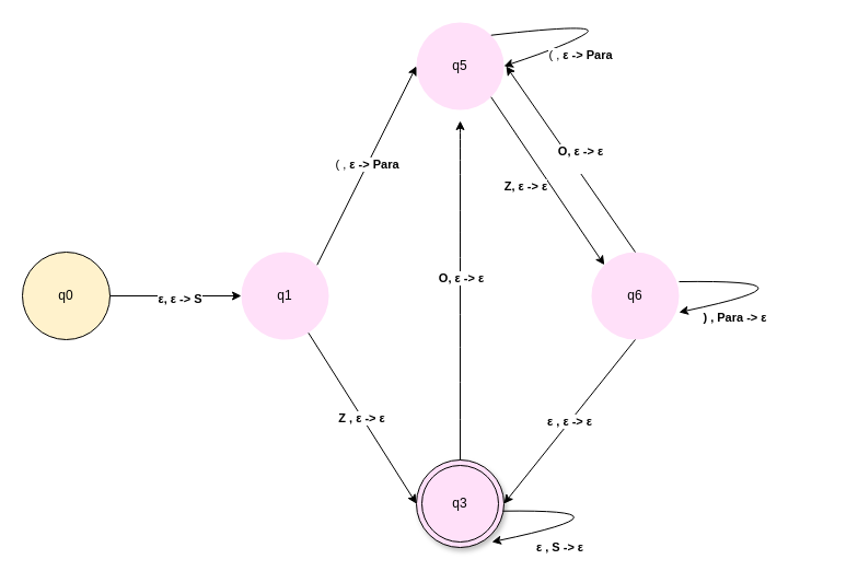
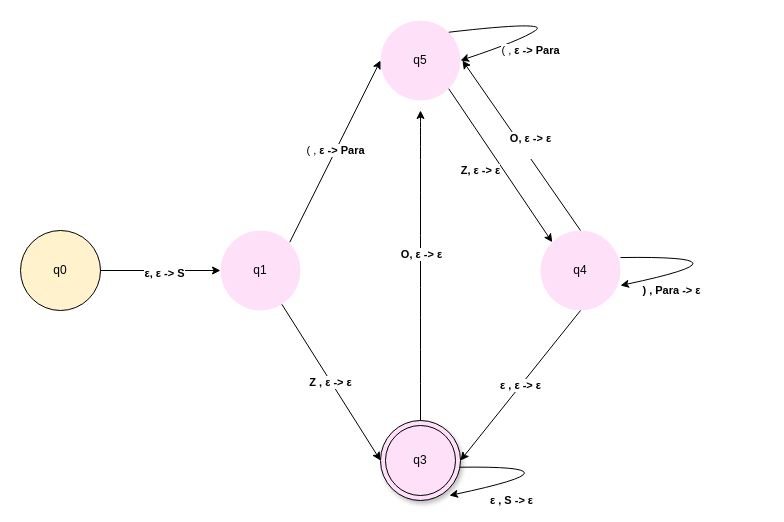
  <mxCell id="0" />
  <mxCell id="1" parent="0" />
  <mxCell id="2" value="q0" style="ellipse;whiteSpace=wrap;html=1;aspect=fixed;fillColor=#fff2cc;" vertex="1" parent="1"><mxGeometry x="20" y="230" width="80" height="80" as="geometry" /></mxCell>
  <mxCell id="3" value="q1" style="ellipse;whiteSpace=wrap;html=1;aspect=fixed;fillColor=#FFE0F9;strokeColor=none;" vertex="1" parent="1"><mxGeometry x="220" y="230" width="80" height="80" as="geometry" /></mxCell>
  <mxCell id="4" value="q5" style="ellipse;whiteSpace=wrap;html=1;aspect=fixed;fillColor=#FFE0F9;shadow=0;strokeColor=none;" vertex="1" parent="1"><mxGeometry x="380" y="20" width="80" height="80" as="geometry" /></mxCell>
  <mxCell id="5" value="q3" style="ellipse;whiteSpace=wrap;html=1;aspect=fixed;fillColor=#FFE0F9;shadow=1;sketch=0;" vertex="1" parent="1"><mxGeometry x="380" y="420" width="80" height="80" as="geometry" /></mxCell>
- <mxCell id="6" value="q6" style="ellipse;whiteSpace=wrap;html=1;aspect=fixed;strokeColor=none;fillColor=#FFE0F9;" vertex="1" parent="1"><mxGeometry x="540" y="230" width="80" height="80" as="geometry" /></mxCell>
+ <mxCell id="6" value="q4" style="ellipse;whiteSpace=wrap;html=1;aspect=fixed;strokeColor=none;fillColor=#FFE0F9;" vertex="1" parent="1"><mxGeometry x="540" y="230" width="80" height="80" as="geometry" /></mxCell>
  <mxCell id="7" value="" style="endArrow=classic;html=1;exitX=1;exitY=0.5;exitDx=0;exitDy=0;entryX=0;entryY=0.5;entryDx=0;entryDy=0;" edge="1" parent="1" source="2" target="3"><mxGeometry width="50" height="50" relative="1" as="geometry"><mxPoint x="280" y="280" as="sourcePoint" /><mxPoint x="330" y="230" as="targetPoint" /></mxGeometry></mxCell>
  <mxCell id="8" value="&lt;b&gt;&lt;span title=&quot;Greek-language text&quot; lang=&quot;el&quot;&gt;ε, &lt;/span&gt;&lt;/b&gt;&lt;b&gt;&lt;span title=&quot;Greek-language text&quot; lang=&quot;el&quot;&gt;&lt;b&gt;&lt;span title=&quot;Greek-language text&quot; lang=&quot;el&quot;&gt;ε -&amp;gt; S&lt;br&gt;&lt;/span&gt;&lt;/b&gt;&lt;/span&gt;&lt;/b&gt;" style="edgeLabel;html=1;align=center;verticalAlign=middle;resizable=0;points=[];" vertex="1" connectable="0" parent="7"><mxGeometry x="0.05" y="-2" relative="1" as="geometry"><mxPoint as="offset" /></mxGeometry></mxCell>
  <mxCell id="9" value="( , &lt;b&gt;&lt;span title=&quot;Greek-language text&quot; lang=&quot;el&quot;&gt;ε -&amp;gt; Para&lt;/span&gt;&lt;/b&gt;" style="endArrow=classic;html=1;exitX=1;exitY=0;exitDx=0;exitDy=0;entryX=0;entryY=0.5;entryDx=0;entryDy=0;entryPerimeter=0;" edge="1" parent="1" target="4"><mxGeometry width="50" height="50" relative="1" as="geometry"><mxPoint x="289.284" y="241.716" as="sourcePoint" /><mxPoint x="381" y="70" as="targetPoint" /></mxGeometry></mxCell>
  <mxCell id="10" value="&lt;b&gt;Z , &lt;span title=&quot;Greek-language text&quot; lang=&quot;el&quot;&gt;ε -&amp;gt; &lt;/span&gt;&lt;span title=&quot;Greek-language text&quot; lang=&quot;el&quot;&gt;&lt;span title=&quot;Greek-language text&quot; lang=&quot;el&quot;&gt;ε&lt;/span&gt;&lt;/span&gt;&lt;/b&gt;" style="endArrow=classic;html=1;entryX=0;entryY=0.5;entryDx=0;entryDy=0;" edge="1" parent="1" source="3" target="5"><mxGeometry width="50" height="50" relative="1" as="geometry"><mxPoint x="310" y="380" as="sourcePoint" /><mxPoint x="330" y="230" as="targetPoint" /></mxGeometry></mxCell>
  <mxCell id="11" value="" style="curved=1;endArrow=none;html=1;endFill=0;startArrow=classic;startFill=1;entryX=0.5;entryY=0;entryDx=0;entryDy=0;" edge="1" parent="1" target="5"><mxGeometry width="50" height="50" relative="1" as="geometry"><mxPoint x="420" y="110" as="sourcePoint" /><mxPoint x="415.502" y="432.72" as="targetPoint" /><Array as="points" /></mxGeometry></mxCell>
  <mxCell id="12" value="&lt;b&gt;O, &lt;span title=&quot;Greek-language text&quot; lang=&quot;el&quot;&gt;ε&lt;/span&gt; -&amp;gt; &lt;span title=&quot;Greek-language text&quot; lang=&quot;el&quot;&gt;ε&lt;/span&gt;&lt;/b&gt;" style="edgeLabel;html=1;align=center;verticalAlign=middle;resizable=0;points=[];" vertex="1" connectable="0" parent="11"><mxGeometry x="-0.024" y="-15" relative="1" as="geometry"><mxPoint x="15" y="-8" as="offset" /></mxGeometry></mxCell>
  <mxCell id="13" value="&lt;b&gt;&lt;span title=&quot;Greek-language text&quot; lang=&quot;el&quot;&gt;ε &lt;/span&gt;, &lt;span title=&quot;Greek-language text&quot; lang=&quot;el&quot;&gt;ε -&amp;gt;&lt;/span&gt;&lt;span title=&quot;Greek-language text&quot; lang=&quot;el&quot;&gt;&lt;span title=&quot;Greek-language text&quot; lang=&quot;el&quot;&gt; ε&lt;/span&gt;&lt;/span&gt;&lt;/b&gt;" style="endArrow=classic;html=1;exitX=0.5;exitY=1;exitDx=0;exitDy=0;entryX=1;entryY=0.5;entryDx=0;entryDy=0;" edge="1" parent="1" source="6" target="5"><mxGeometry width="50" height="50" relative="1" as="geometry"><mxPoint x="310" y="300" as="sourcePoint" /><mxPoint x="360" y="250" as="targetPoint" /><Array as="points" /></mxGeometry></mxCell>
  <mxCell id="14" value="" style="endArrow=classic;html=1;exitX=0.5;exitY=0;exitDx=0;exitDy=0;" edge="1" parent="1" source="6"><mxGeometry width="50" height="50" relative="1" as="geometry"><mxPoint x="310" y="300" as="sourcePoint" /><mxPoint x="462" y="60" as="targetPoint" /></mxGeometry></mxCell>
  <mxCell id="15" value="&lt;b&gt;O, &lt;span title=&quot;Greek-language text&quot; lang=&quot;el&quot;&gt;&lt;span title=&quot;Greek-language text&quot; lang=&quot;el&quot;&gt;ε -&amp;gt; &lt;/span&gt;&lt;/span&gt;&lt;span title=&quot;Greek-language text&quot; lang=&quot;el&quot;&gt;&lt;span title=&quot;Greek-language text&quot; lang=&quot;el&quot;&gt;&lt;span title=&quot;Greek-language text&quot; lang=&quot;el&quot;&gt;ε&lt;/span&gt;&lt;/span&gt;&lt;/span&gt;&lt;/b&gt;&lt;div&gt;&lt;b&gt;&lt;span title=&quot;Greek-language text&quot; lang=&quot;el&quot;&gt;&lt;span title=&quot;Greek-language text&quot; lang=&quot;el&quot;&gt;&lt;br&gt;&lt;/span&gt;&lt;/span&gt;&lt;/b&gt;&lt;/div&gt;&lt;div&gt;&lt;b&gt;&lt;span title=&quot;Greek-language text&quot; lang=&quot;el&quot;&gt;&lt;span title=&quot;Greek-language text&quot; lang=&quot;el&quot;&gt;&lt;/span&gt;&lt;/span&gt;&lt;/b&gt;&lt;/div&gt;" style="edgeLabel;html=1;align=center;verticalAlign=middle;resizable=0;points=[];" vertex="1" connectable="0" parent="14"><mxGeometry x="0.027" y="2" relative="1" as="geometry"><mxPoint x="12" as="offset" /></mxGeometry></mxCell>
  <mxCell id="16" value="" style="curved=1;endArrow=classic;html=1;exitX=1;exitY=0;exitDx=0;exitDy=0;entryX=1;entryY=0.5;entryDx=0;entryDy=0;" edge="1" parent="1" source="4" target="4"><mxGeometry width="50" height="50" relative="1" as="geometry"><mxPoint x="580" y="80" as="sourcePoint" /><mxPoint x="630" y="30" as="targetPoint" /><Array as="points"><mxPoint x="550" y="20" /><mxPoint x="520" y="40" /></Array></mxGeometry></mxCell>
  <mxCell id="17" value="&lt;div&gt;( , &lt;b&gt;&lt;span title=&quot;Greek-language text&quot; lang=&quot;el&quot;&gt;ε -&amp;gt; Para&lt;/span&gt;&lt;/b&gt;&lt;br&gt;&lt;/div&gt;" style="edgeLabel;html=1;align=center;verticalAlign=middle;resizable=0;points=[];" vertex="1" connectable="0" parent="16"><mxGeometry x="-0.47" y="-7" relative="1" as="geometry"><mxPoint x="28" y="17" as="offset" /></mxGeometry></mxCell>
  <mxCell id="18" value="" style="ellipse;whiteSpace=wrap;html=1;aspect=fixed;shadow=0;sketch=0;strokeColor=#000000;fillColor=none;strokeWidth=1;" vertex="1" parent="1"><mxGeometry x="385" y="425" width="70" height="70" as="geometry" /></mxCell>
  <mxCell id="19" value="" style="curved=1;endArrow=classic;html=1;exitX=1;exitY=0;exitDx=0;exitDy=0;" edge="1" parent="1"><mxGeometry width="50" height="50" relative="1" as="geometry"><mxPoint x="459" y="466.72" as="sourcePoint" /><mxPoint x="449" y="495" as="targetPoint" /><Array as="points"><mxPoint x="590.716" y="465.004" /></Array></mxGeometry></mxCell>
  <mxCell id="20" value="&lt;div&gt;&lt;b&gt;&lt;span title=&quot;Greek-language text&quot; lang=&quot;el&quot;&gt;ε , S&lt;/span&gt;&lt;span title=&quot;Greek-language text&quot; lang=&quot;el&quot;&gt;&lt;/span&gt;&lt;/b&gt;&lt;b&gt;&lt;span title=&quot;Greek-language text&quot; lang=&quot;el&quot;&gt; -&amp;gt; &lt;/span&gt;&lt;/b&gt;&lt;b&gt;&lt;span title=&quot;Greek-language text&quot; lang=&quot;el&quot;&gt;ε&lt;/span&gt;&lt;/b&gt;&lt;/div&gt;" style="edgeLabel;html=1;align=center;verticalAlign=middle;resizable=0;points=[];" vertex="1" connectable="0" parent="19"><mxGeometry x="-0.47" y="-7" relative="1" as="geometry"><mxPoint x="-22" y="27" as="offset" /></mxGeometry></mxCell>
  <mxCell id="21" value="&lt;b&gt;Z, &lt;span title=&quot;Greek-language text&quot; lang=&quot;el&quot;&gt;ε -&amp;gt; &lt;/span&gt;&lt;span title=&quot;Greek-language text&quot; lang=&quot;el&quot;&gt;&lt;span title=&quot;Greek-language text&quot; lang=&quot;el&quot;&gt;ε&lt;/span&gt;&lt;/span&gt;&lt;/b&gt;" style="endArrow=classic;html=1;entryX=0;entryY=0;entryDx=0;entryDy=0;exitX=1;exitY=1;exitDx=0;exitDy=0;" edge="1" parent="1" source="4" target="6"><mxGeometry x="-0.076" y="-19" width="50" height="50" relative="1" as="geometry"><mxPoint x="440" y="95" as="sourcePoint" /><mxPoint x="538.64" y="251.18" as="targetPoint" /><mxPoint y="1" as="offset" /></mxGeometry></mxCell>
  <mxCell id="22" value="" style="curved=1;endArrow=classic;html=1;exitX=1;exitY=0.338;exitDx=0;exitDy=0;exitPerimeter=0;" edge="1" parent="1" source="6"><mxGeometry width="50" height="50" relative="1" as="geometry"><mxPoint x="630" y="256.72" as="sourcePoint" /><mxPoint x="620" y="285" as="targetPoint" /><Array as="points"><mxPoint x="761.716" y="255.004" /></Array></mxGeometry></mxCell>
  <mxCell id="23" value="&lt;div&gt;&lt;b&gt;&lt;span title=&quot;Greek-language text&quot; lang=&quot;el&quot;&gt;) , Para &lt;/span&gt;&lt;span title=&quot;Greek-language text&quot; lang=&quot;el&quot;&gt;&lt;/span&gt;&lt;/b&gt;&lt;b&gt;&lt;span title=&quot;Greek-language text&quot; lang=&quot;el&quot;&gt;-&amp;gt;&lt;/span&gt;&lt;/b&gt;&lt;b&gt;&lt;span title=&quot;Greek-language text&quot; lang=&quot;el&quot;&gt; ε&lt;/span&gt;&lt;/b&gt;&lt;/div&gt;" style="edgeLabel;html=1;align=center;verticalAlign=middle;resizable=0;points=[];" vertex="1" connectable="0" parent="22"><mxGeometry x="-0.47" y="-7" relative="1" as="geometry"><mxPoint x="-26" y="27" as="offset" /></mxGeometry></mxCell>
